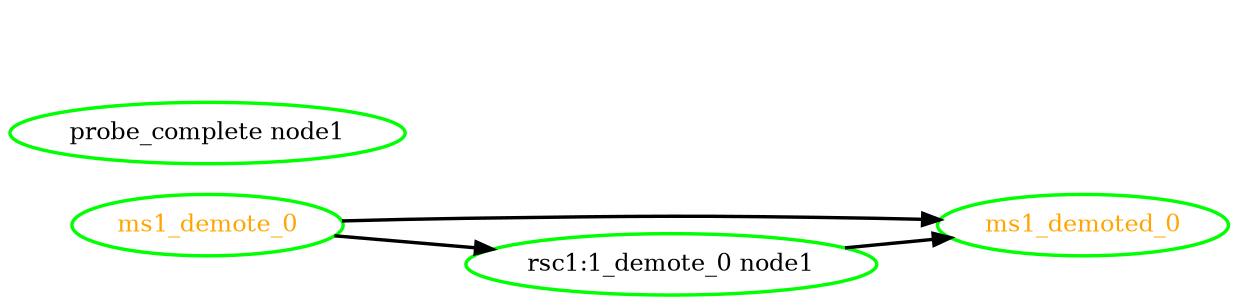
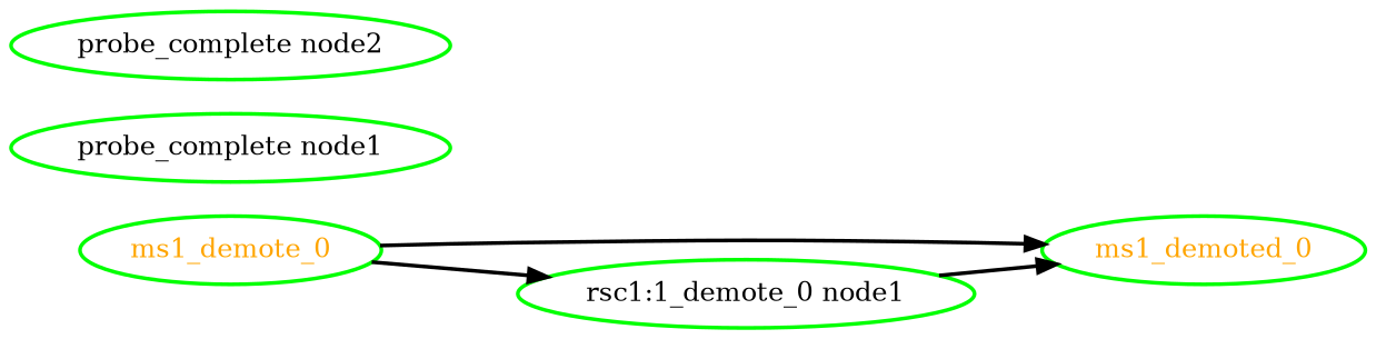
  digraph {
    rankdir=LR
    node [color=green fontcolor=black style=bold]
    edge [style=bold]
    ms1_demote_0 [fontcolor=orange]
    ms1_demoted_0 [fontcolor=orange]
    "rsc1:1_demote_0 node1"
    "probe_complete node1"
+   "probe_complete node2"
    ms1_demote_0 -> ms1_demoted_0
    ms1_demote_0 -> "rsc1:1_demote_0 node1"
    "rsc1:1_demote_0 node1" -> ms1_demoted_0
  }
